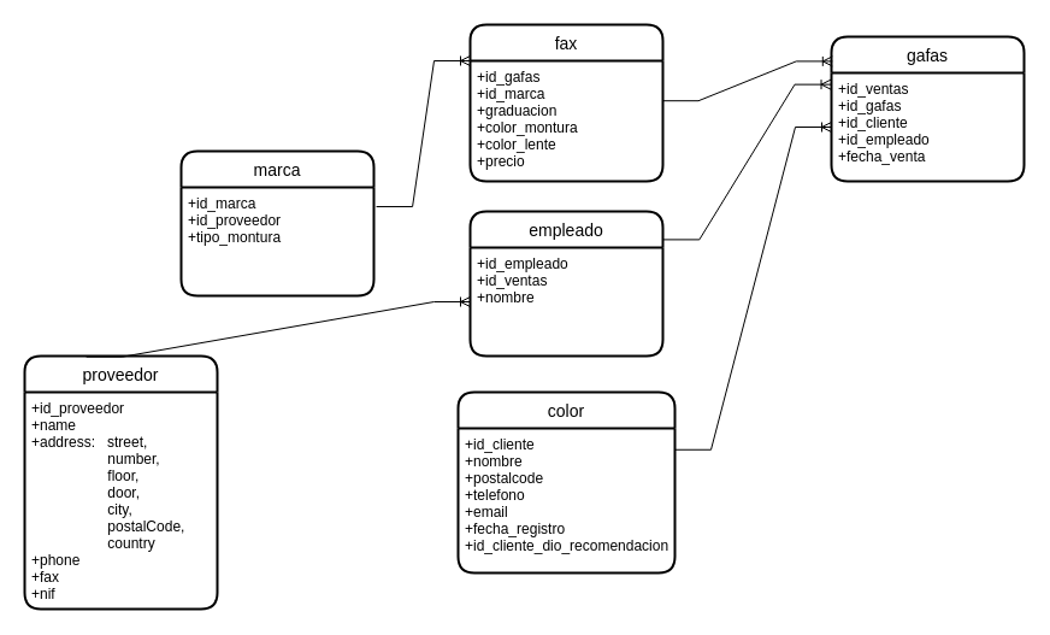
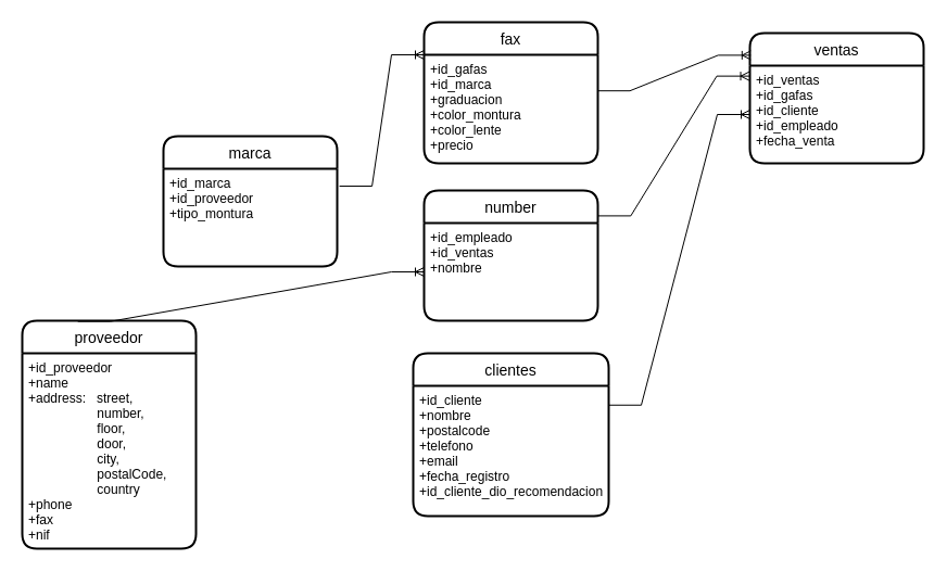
  <mxCell id="0" />
  <mxCell id="1" parent="0" />
  <mxCell id="2" value="proveedor" style="swimlane;childLayout=stackLayout;horizontal=1;startSize=30;horizontalStack=0;rounded=1;fontSize=14;fontStyle=0;strokeWidth=2;resizeParent=0;resizeLast=1;shadow=0;dashed=0;align=center;" vertex="1" parent="1"><mxGeometry x="20" y="295" width="160" height="210" as="geometry"><mxRectangle x="50" y="40" width="80" height="30" as="alternateBounds" /></mxGeometry></mxCell>
  <mxCell id="3" value="+id_proveedor&#10;+name&#10;+address:   street, &#10;                   number,&#10;                   floor, &#10;                   door, &#10;                   city,&#10;                   postalCode,&#10;                   country&#10;+phone&#10;+fax&#10;+nif" style="align=left;strokeColor=none;fillColor=none;spacingLeft=4;fontSize=12;verticalAlign=top;resizable=0;rotatable=0;part=1;" vertex="1" parent="2"><mxGeometry y="30" width="160" height="180" as="geometry" /></mxCell>
  <mxCell id="4" value="marca" style="swimlane;childLayout=stackLayout;horizontal=1;startSize=30;horizontalStack=0;rounded=1;fontSize=14;fontStyle=0;strokeWidth=2;resizeParent=0;resizeLast=1;shadow=0;dashed=0;align=center;" vertex="1" parent="1"><mxGeometry x="150" y="125" width="160" height="120" as="geometry" /></mxCell>
  <mxCell id="5" value="+id_marca&#10;+id_proveedor&#10;+tipo_montura" style="align=left;strokeColor=none;fillColor=none;spacingLeft=4;fontSize=12;verticalAlign=top;resizable=0;rotatable=0;part=1;" vertex="1" parent="4"><mxGeometry y="30" width="160" height="90" as="geometry" /></mxCell>
  <mxCell id="6" value="fax" style="swimlane;childLayout=stackLayout;horizontal=1;startSize=30;horizontalStack=0;rounded=1;fontSize=14;fontStyle=0;strokeWidth=2;resizeParent=0;resizeLast=1;shadow=0;dashed=0;align=center;" vertex="1" parent="1"><mxGeometry x="390" y="20" width="160" height="130" as="geometry"><mxRectangle x="380" y="5" width="70" height="30" as="alternateBounds" /></mxGeometry></mxCell>
  <mxCell id="7" value="+id_gafas&#10;+id_marca&#10;+graduacion&#10;+color_montura&#10;+color_lente&#10;+precio" style="align=left;strokeColor=none;fillColor=none;spacingLeft=4;fontSize=12;verticalAlign=top;resizable=0;rotatable=0;part=1;" vertex="1" parent="6"><mxGeometry y="30" width="160" height="100" as="geometry" /></mxCell>
- <mxCell id="8" value="color" style="swimlane;childLayout=stackLayout;horizontal=1;startSize=30;horizontalStack=0;rounded=1;fontSize=14;fontStyle=0;strokeWidth=2;resizeParent=0;resizeLast=1;shadow=0;dashed=0;align=center;" vertex="1" parent="1"><mxGeometry x="380" y="325" width="180" height="150" as="geometry" /></mxCell>
+ <mxCell id="8" value="clientes" style="swimlane;childLayout=stackLayout;horizontal=1;startSize=30;horizontalStack=0;rounded=1;fontSize=14;fontStyle=0;strokeWidth=2;resizeParent=0;resizeLast=1;shadow=0;dashed=0;align=center;" vertex="1" parent="1"><mxGeometry x="380" y="325" width="180" height="150" as="geometry" /></mxCell>
  <mxCell id="9" value="+id_cliente&#10;+nombre&#10;+postalcode&#10;+telefono&#10;+email&#10;+fecha_registro&#10;+id_cliente_dio_recomendacion" style="align=left;strokeColor=none;fillColor=none;spacingLeft=4;fontSize=12;verticalAlign=top;resizable=0;rotatable=0;part=1;" vertex="1" parent="8"><mxGeometry y="30" width="180" height="120" as="geometry" /></mxCell>
- <mxCell id="10" value="gafas" style="swimlane;childLayout=stackLayout;horizontal=1;startSize=30;horizontalStack=0;rounded=1;fontSize=14;fontStyle=0;strokeWidth=2;resizeParent=0;resizeLast=1;shadow=0;dashed=0;align=center;" vertex="1" parent="1"><mxGeometry x="690" y="30" width="160" height="120" as="geometry"><mxRectangle x="680" y="15" width="80" height="30" as="alternateBounds" /></mxGeometry></mxCell>
+ <mxCell id="10" value="ventas" style="swimlane;childLayout=stackLayout;horizontal=1;startSize=30;horizontalStack=0;rounded=1;fontSize=14;fontStyle=0;strokeWidth=2;resizeParent=0;resizeLast=1;shadow=0;dashed=0;align=center;" vertex="1" parent="1"><mxGeometry x="690" y="30" width="160" height="120" as="geometry"><mxRectangle x="680" y="15" width="80" height="30" as="alternateBounds" /></mxGeometry></mxCell>
  <mxCell id="11" value="+id_ventas&#10;+id_gafas&#10;+id_cliente&#10;+id_empleado&#10;+fecha_venta&#10;" style="align=left;strokeColor=none;fillColor=none;spacingLeft=4;fontSize=12;verticalAlign=top;resizable=0;rotatable=0;part=1;" vertex="1" parent="10"><mxGeometry y="30" width="160" height="90" as="geometry" /></mxCell>
- <mxCell id="12" value="empleado" style="swimlane;childLayout=stackLayout;horizontal=1;startSize=30;horizontalStack=0;rounded=1;fontSize=14;fontStyle=0;strokeWidth=2;resizeParent=0;resizeLast=1;shadow=0;dashed=0;align=center;" vertex="1" parent="1"><mxGeometry x="390" y="175" width="160" height="120" as="geometry"><mxRectangle x="380" y="160" width="100" height="30" as="alternateBounds" /></mxGeometry></mxCell>
+ <mxCell id="12" value="number" style="swimlane;childLayout=stackLayout;horizontal=1;startSize=30;horizontalStack=0;rounded=1;fontSize=14;fontStyle=0;strokeWidth=2;resizeParent=0;resizeLast=1;shadow=0;dashed=0;align=center;" vertex="1" parent="1"><mxGeometry x="390" y="175" width="160" height="120" as="geometry"><mxRectangle x="380" y="160" width="100" height="30" as="alternateBounds" /></mxGeometry></mxCell>
  <mxCell id="13" value="+id_empleado&#10;+id_ventas&#10;+nombre" style="align=left;strokeColor=none;fillColor=none;spacingLeft=4;fontSize=12;verticalAlign=top;resizable=0;rotatable=0;part=1;" vertex="1" parent="12"><mxGeometry y="30" width="160" height="90" as="geometry" /></mxCell>
  <mxCell id="14" value="" style="edgeStyle=entityRelationEdgeStyle;fontSize=12;html=1;endArrow=ERoneToMany;rounded=0;exitX=1.002;exitY=0.195;exitDx=0;exitDy=0;exitPerimeter=0;entryX=-0.003;entryY=0.107;entryDx=0;entryDy=0;entryPerimeter=0;" edge="1" parent="1" source="12" target="11"><mxGeometry width="100" height="100" relative="1" as="geometry"><mxPoint x="500" y="265" as="sourcePoint" /><mxPoint x="600" y="165" as="targetPoint" /></mxGeometry></mxCell>
  <mxCell id="15" value="" style="edgeStyle=entityRelationEdgeStyle;fontSize=12;html=1;endArrow=ERoneToMany;rounded=0;exitX=0.32;exitY=0.003;exitDx=0;exitDy=0;exitPerimeter=0;" edge="1" parent="1" source="2" target="13"><mxGeometry width="100" height="100" relative="1" as="geometry"><mxPoint x="180" y="265" as="sourcePoint" /><mxPoint x="140" y="205" as="targetPoint" /></mxGeometry></mxCell>
  <mxCell id="16" value="" style="edgeStyle=entityRelationEdgeStyle;fontSize=12;html=1;endArrow=ERoneToMany;rounded=0;entryX=0;entryY=0;entryDx=0;entryDy=0;exitX=1.013;exitY=0.178;exitDx=0;exitDy=0;exitPerimeter=0;" edge="1" parent="1" source="5" target="7"><mxGeometry width="100" height="100" relative="1" as="geometry"><mxPoint x="310" y="135" as="sourcePoint" /><mxPoint x="370" y="125" as="targetPoint" /></mxGeometry></mxCell>
  <mxCell id="17" value="" style="edgeStyle=entityRelationEdgeStyle;fontSize=12;html=1;endArrow=ERoneToMany;rounded=0;exitX=0.997;exitY=0.332;exitDx=0;exitDy=0;entryX=0.005;entryY=0.17;entryDx=0;entryDy=0;entryPerimeter=0;exitPerimeter=0;" edge="1" parent="1" source="7" target="10"><mxGeometry width="100" height="100" relative="1" as="geometry"><mxPoint x="460" y="215" as="sourcePoint" /><mxPoint x="350" y="255" as="targetPoint" /></mxGeometry></mxCell>
  <mxCell id="18" value="" style="edgeStyle=entityRelationEdgeStyle;fontSize=12;html=1;endArrow=ERoneToMany;rounded=0;entryX=0;entryY=0.5;entryDx=0;entryDy=0;exitX=1;exitY=0.148;exitDx=0;exitDy=0;exitPerimeter=0;" edge="1" parent="1" source="9" target="11"><mxGeometry width="100" height="100" relative="1" as="geometry"><mxPoint x="610" y="378" as="sourcePoint" /><mxPoint x="560" y="205" as="targetPoint" /></mxGeometry></mxCell>
